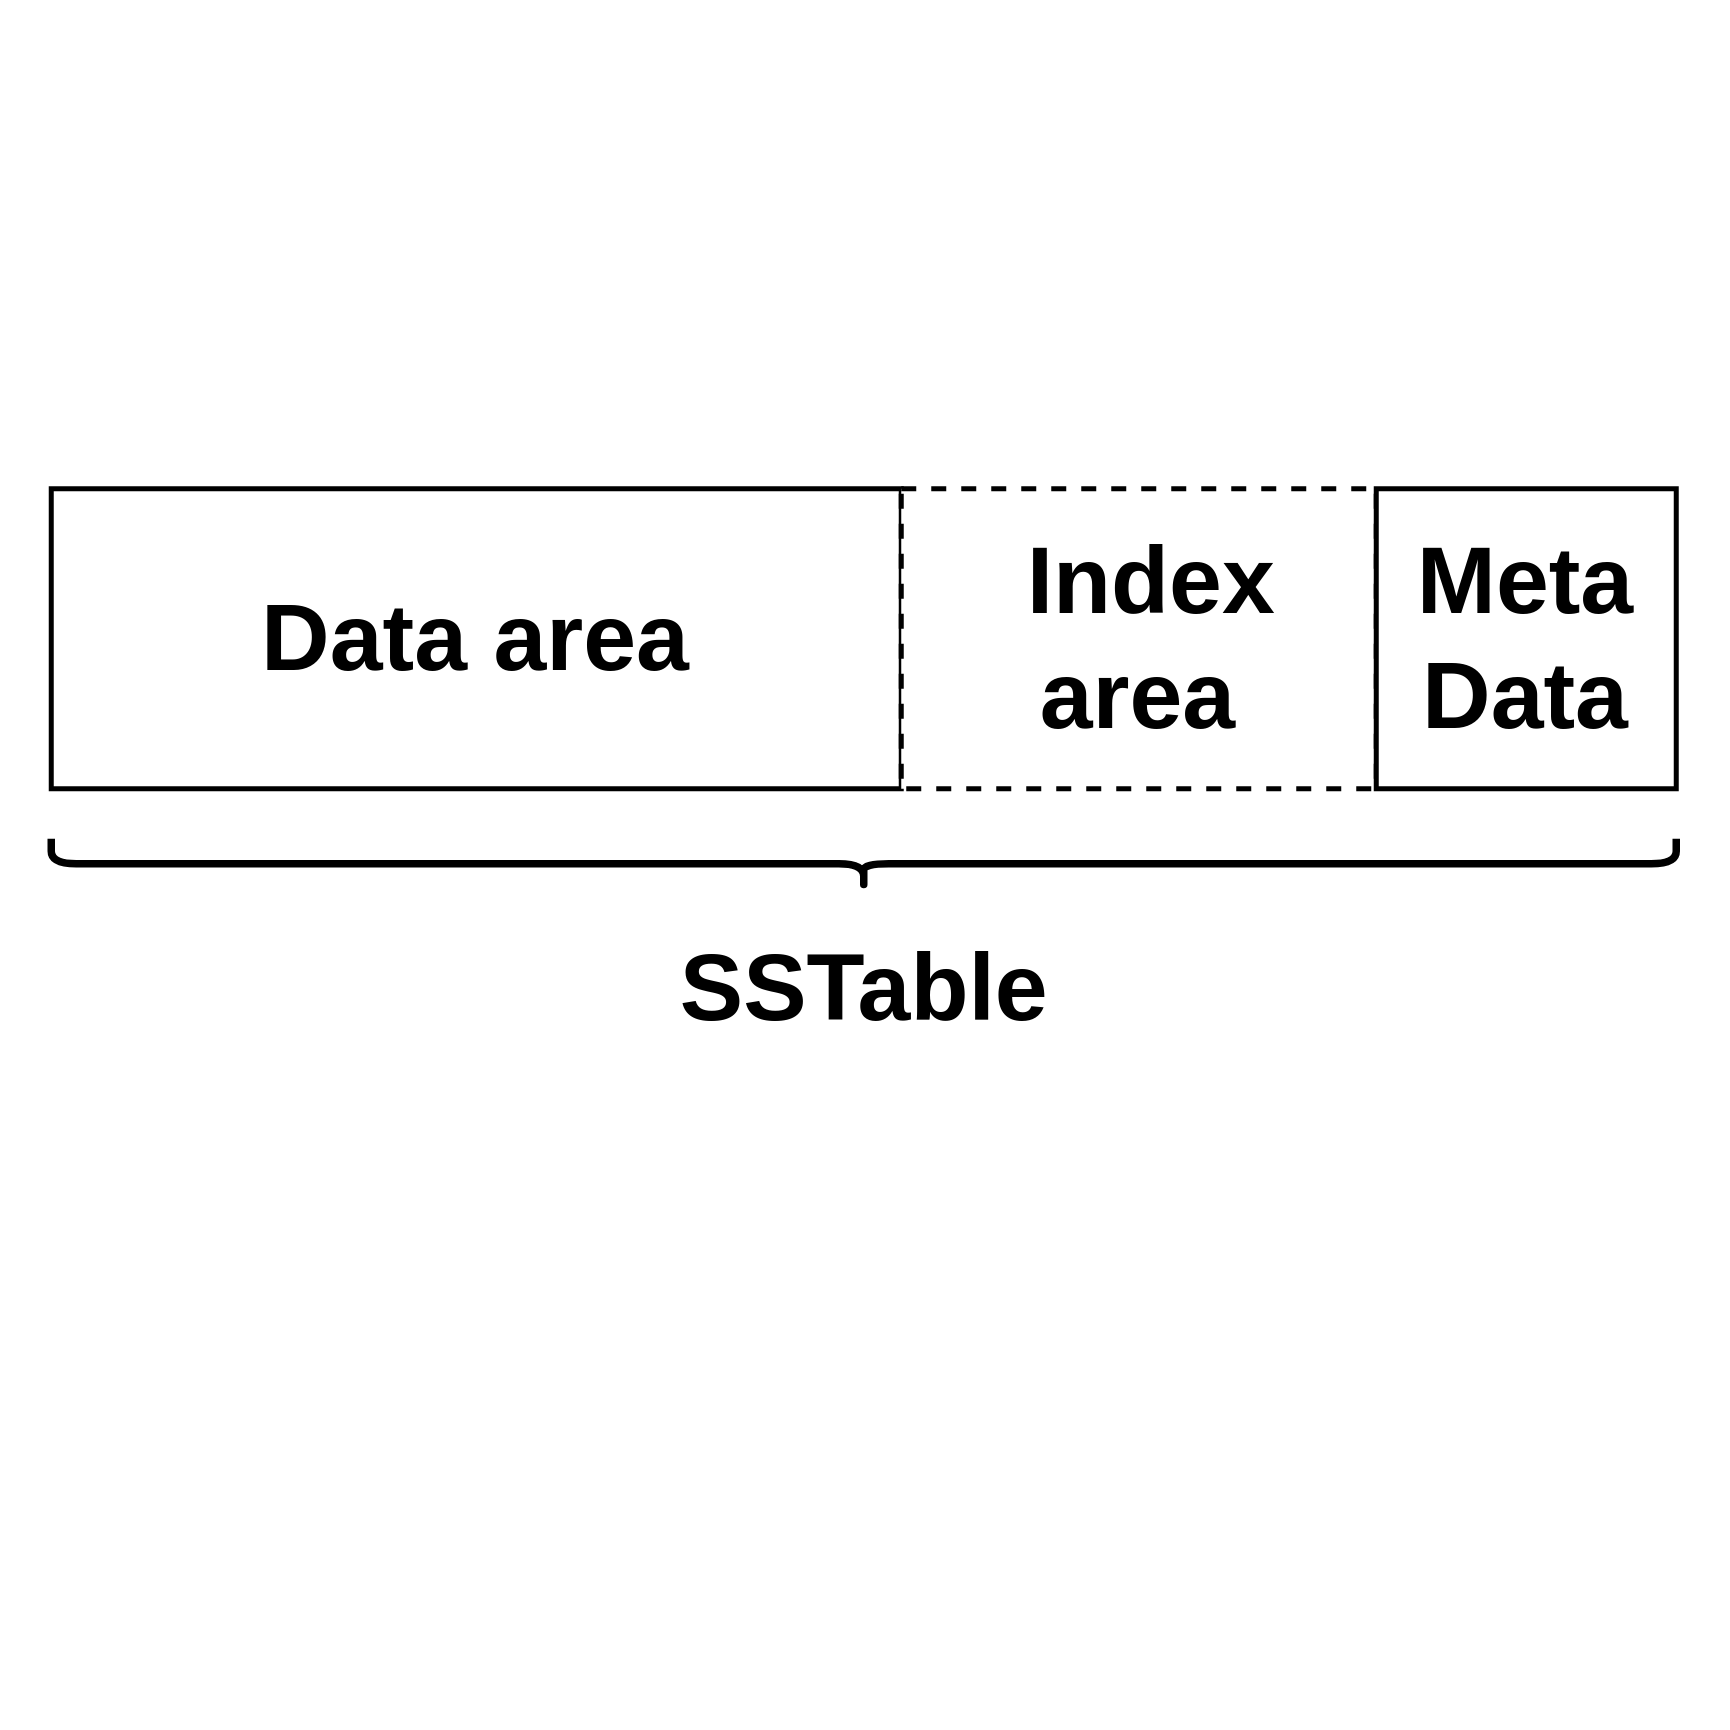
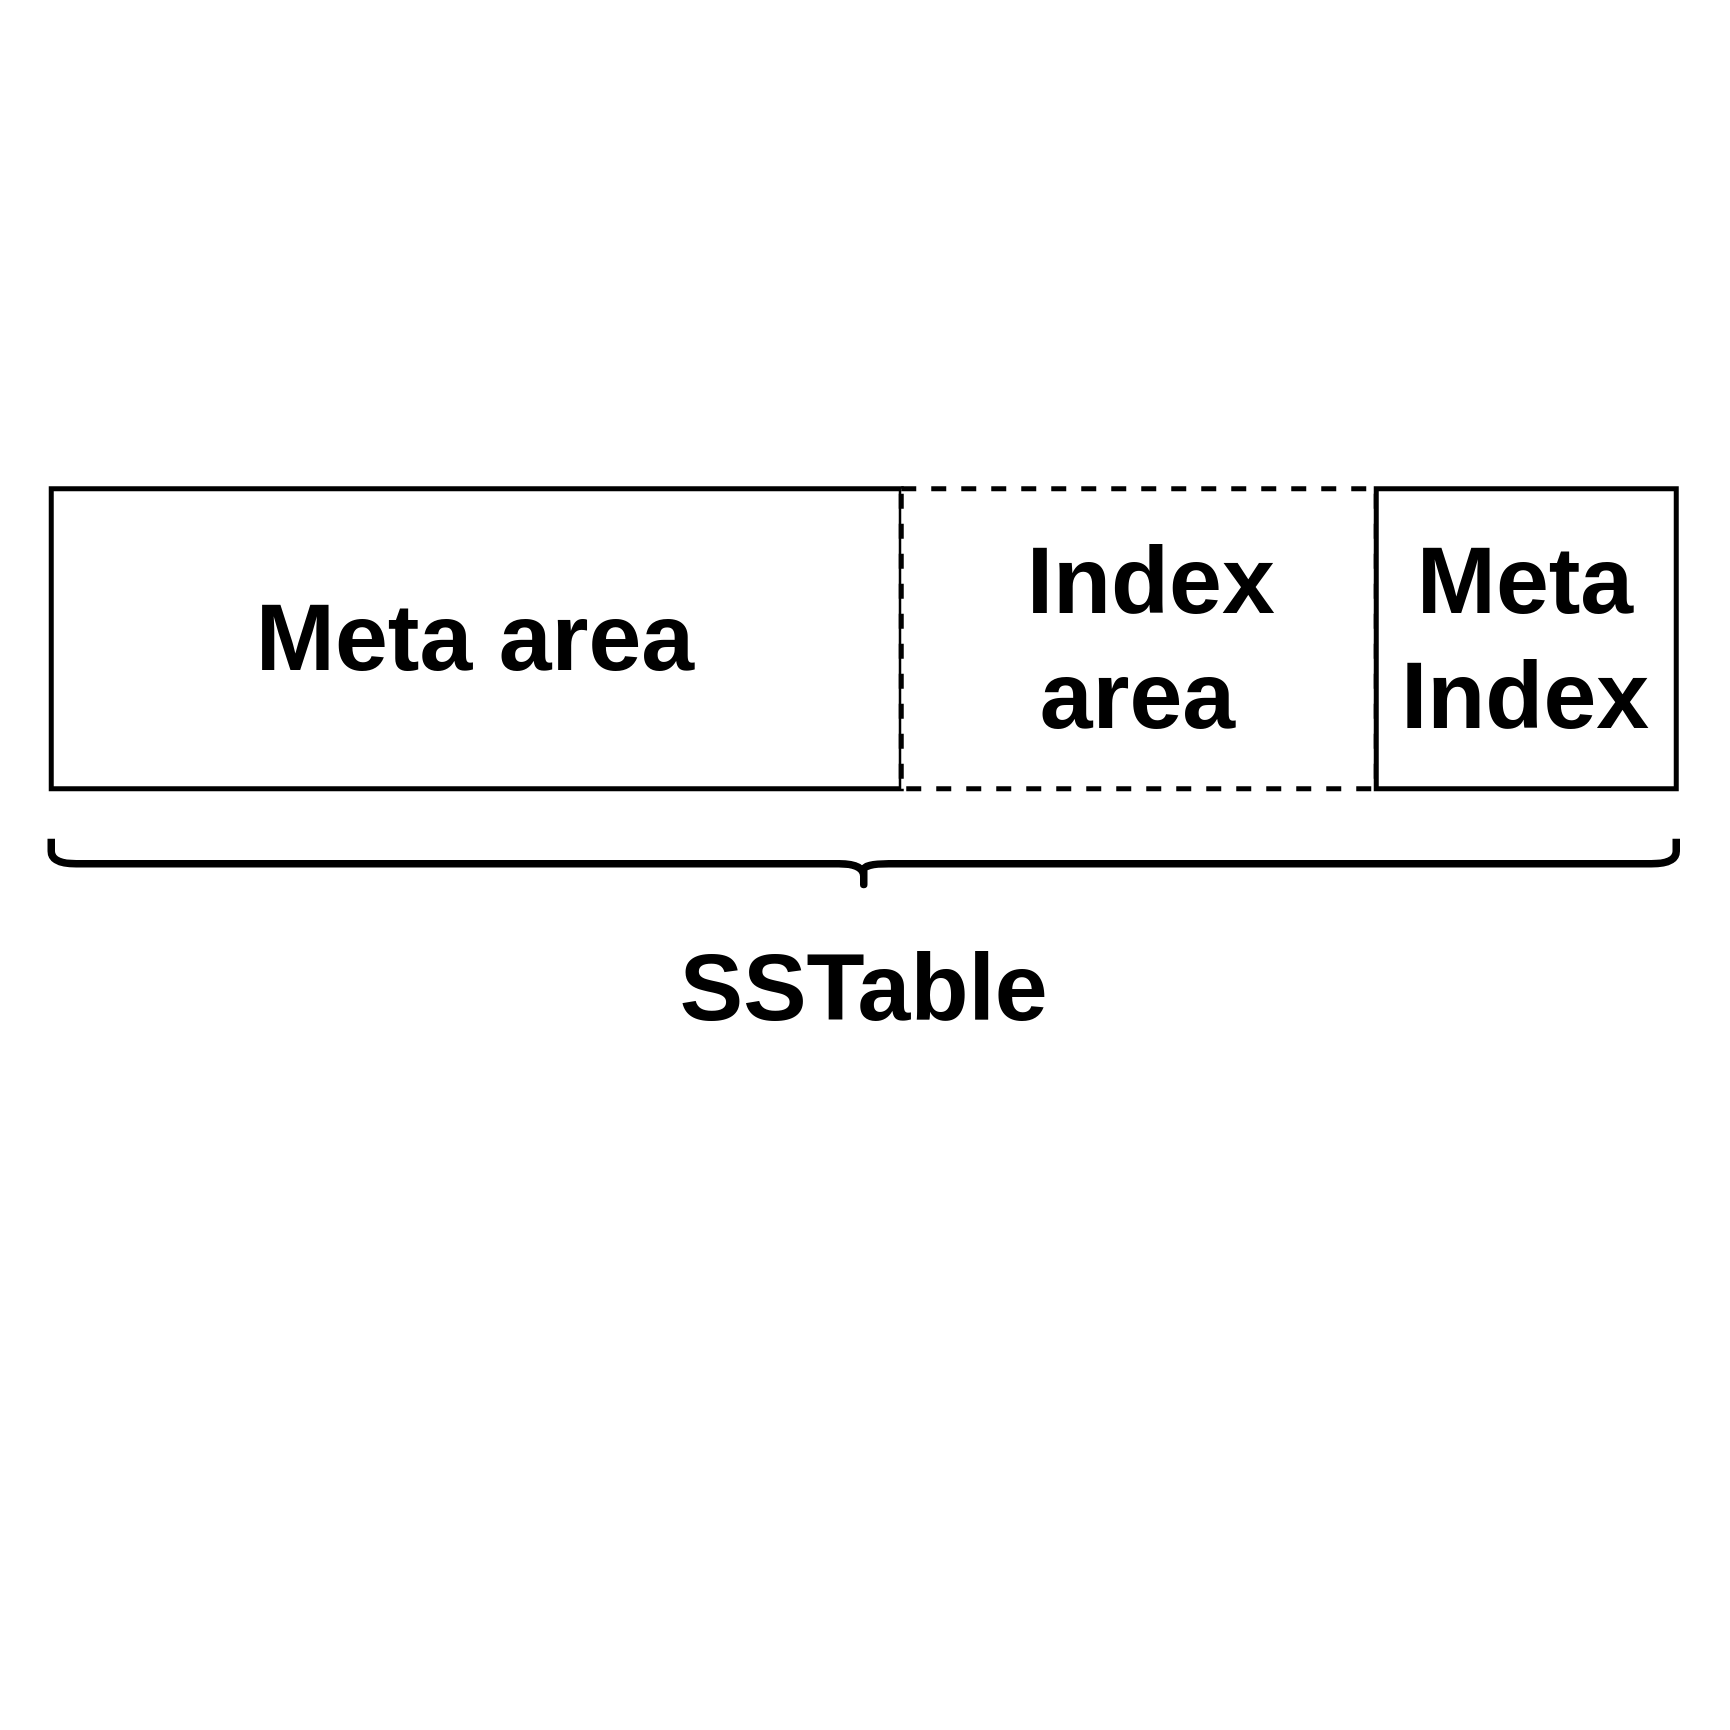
  <mxCell id="0" />
  <mxCell id="1" parent="0" />
- <mxCell id="2" value="&lt;font style=&quot;font-size: 38px;&quot;&gt;&lt;b&gt;Data area&lt;/b&gt;&lt;/font&gt;" style="rounded=0;whiteSpace=wrap;html=1;strokeWidth=2;" vertex="1" parent="1"><mxGeometry x="20" y="195" width="340" height="120" as="geometry" /></mxCell>
+ <mxCell id="2" value="&lt;font style=&quot;font-size: 38px;&quot;&gt;&lt;b&gt;Meta area&lt;/b&gt;&lt;/font&gt;" style="rounded=0;whiteSpace=wrap;html=1;strokeWidth=2;" vertex="1" parent="1"><mxGeometry x="20" y="195" width="340" height="120" as="geometry" /></mxCell>
  <mxCell id="3" value="&lt;font style=&quot;font-size: 38px;&quot;&gt;&lt;b&gt;&amp;nbsp;Index area&lt;/b&gt;&lt;/font&gt;" style="rounded=0;whiteSpace=wrap;html=1;strokeWidth=2;dashed=1;" vertex="1" parent="1"><mxGeometry x="360" y="195" width="190" height="120" as="geometry" /></mxCell>
- <mxCell id="4" value="&lt;font style=&quot;font-size: 38px;&quot;&gt;&lt;b&gt;Meta Data&lt;/b&gt;&lt;/font&gt;" style="rounded=0;whiteSpace=wrap;html=1;strokeWidth=2;" vertex="1" parent="1"><mxGeometry x="550" y="195" width="120" height="120" as="geometry" /></mxCell>
+ <mxCell id="4" value="&lt;font style=&quot;font-size: 38px;&quot;&gt;&lt;b&gt;Meta Index&lt;/b&gt;&lt;/font&gt;" style="rounded=0;whiteSpace=wrap;html=1;strokeWidth=2;" vertex="1" parent="1"><mxGeometry x="550" y="195" width="120" height="120" as="geometry" /></mxCell>
  <mxCell id="5" value="" style="shape=curlyBracket;whiteSpace=wrap;html=1;rounded=1;strokeWidth=3;fontSize=38;rotation=-90;" vertex="1" parent="1"><mxGeometry x="335" y="20" width="20" height="650" as="geometry" /></mxCell>
  <mxCell id="6" value="&lt;b&gt;SSTable&lt;/b&gt;" style="text;html=1;align=center;verticalAlign=middle;resizable=0;points=[];autosize=1;strokeColor=none;fillColor=none;fontSize=38;" vertex="1" parent="1"><mxGeometry x="260" y="365" width="170" height="60" as="geometry" /></mxCell>
